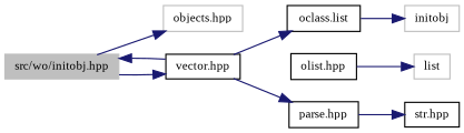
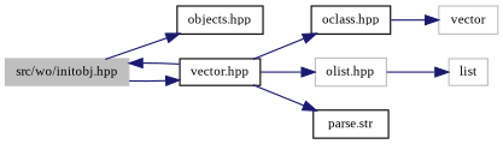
  digraph {
    fontname="Liberation Serif"
    rankdir=LR
    node [color=black fontname="Liberation Serif" fontsize=10 shape=record]
    edge [color=midnightblue fontname="Liberation Serif" fontsize=10 labelfontname=FreeSans labelfontsize=10 style=solid]
    n1 [color=grey75 fillcolor=grey75 fontcolor=black height=0.2 label="src/wo/initobj.hpp" style=filled width=0.4]
-   n2 [color=grey75 height=0.2 label="objects.hpp" width=0.4]
+   n2 [height=0.2 label="objects.hpp" width=0.4]
    n3 [height=0.2 label="vector.hpp" width=0.4]
-   n4 [height=0.2 label="oclass.list" width=0.4]
-   n5 [height=0.2 label="olist.hpp" width=0.4]
-   n6 [height=0.2 label="parse.hpp" width=0.4]
-   n7 [color=grey75 height=0.2 label=initobj width=0.4]
+   n4 [height=0.2 label="oclass.hpp" width=0.4]
+   n5 [color=grey75 height=0.2 label="olist.hpp" width=0.4]
+   n6 [height=0.2 label="parse.str" width=0.4]
+   n7 [color=grey75 height=0.2 label=vector width=0.4]
    n8 [color=grey75 height=0.2 label=list width=0.4]
-   n9 [height=0.2 label="str.hpp" width=0.4]
    n1 -> n2
    n1 -> n3
    n3 -> n1
    n3 -> n4
+   n3 -> n5
    n3 -> n6
    n4 -> n7
    n5 -> n8
-   n6 -> n9
  }
